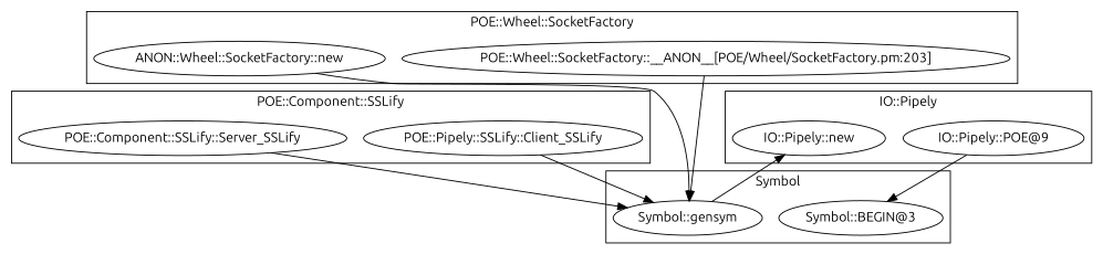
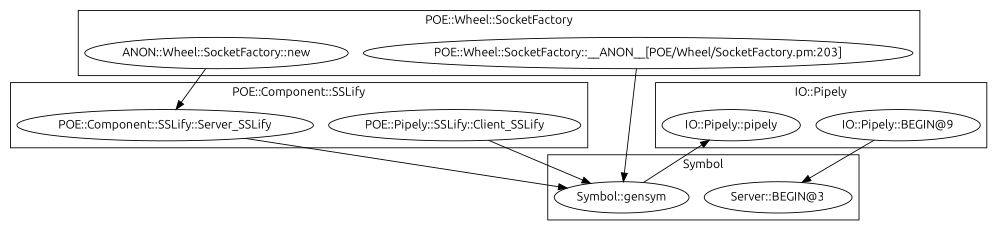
  digraph {
    fontname=Ubuntu
    node [fontname=Ubuntu]
    edge [fontname=Ubuntu]
    n1 [label="ANON::Wheel::SocketFactory::new"]
    "POE::Wheel::SocketFactory::__ANON__[POE/Wheel/SocketFactory.pm:203]"
    n3 [label="POE::Pipely::SSLify::Client_SSLify"]
    "POE::Component::SSLify::Server_SSLify"
-   "IO::Pipely::BEGIN@9" [label="IO::Pipely::POE@9"]
-   "IO::Pipely::pipely" [label="IO::Pipely::new"]
+   "IO::Pipely::BEGIN@9"
+   "IO::Pipely::pipely"
    "Symbol::gensym"
-   "Symbol::BEGIN@3"
+   "Symbol::BEGIN@3" [label="Server::BEGIN@3"]
    subgraph cluster_1 {
      label="POE::Wheel::SocketFactory"
      n1
      "POE::Wheel::SocketFactory::__ANON__[POE/Wheel/SocketFactory.pm:203]"
    }
    subgraph cluster_2 {
      label="POE::Component::SSLify"
      n3
      "POE::Component::SSLify::Server_SSLify"
    }
    subgraph cluster_3 {
      label="IO::Pipely"
      "IO::Pipely::BEGIN@9"
      "IO::Pipely::pipely"
    }
    subgraph cluster_4 {
      label=Symbol
      "Symbol::gensym"
      "Symbol::BEGIN@3"
    }
-   n1 -> "Symbol::gensym"
+   n1 -> "POE::Component::SSLify::Server_SSLify"
    "POE::Wheel::SocketFactory::__ANON__[POE/Wheel/SocketFactory.pm:203]" -> "Symbol::gensym"
    n3 -> "Symbol::gensym"
    "POE::Component::SSLify::Server_SSLify" -> "Symbol::gensym"
    "IO::Pipely::BEGIN@9" -> "Symbol::BEGIN@3"
    "Symbol::gensym" -> "IO::Pipely::pipely"
  }
